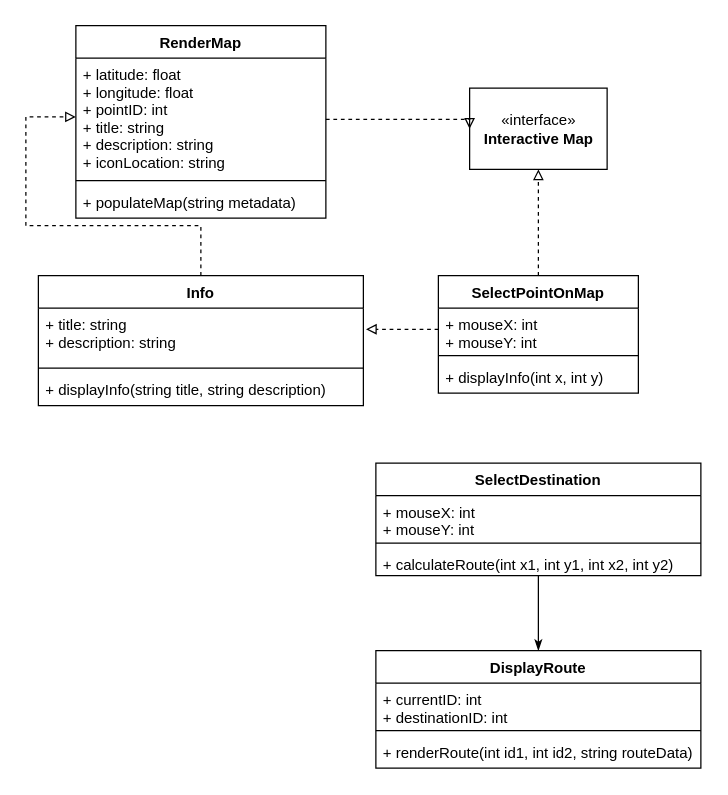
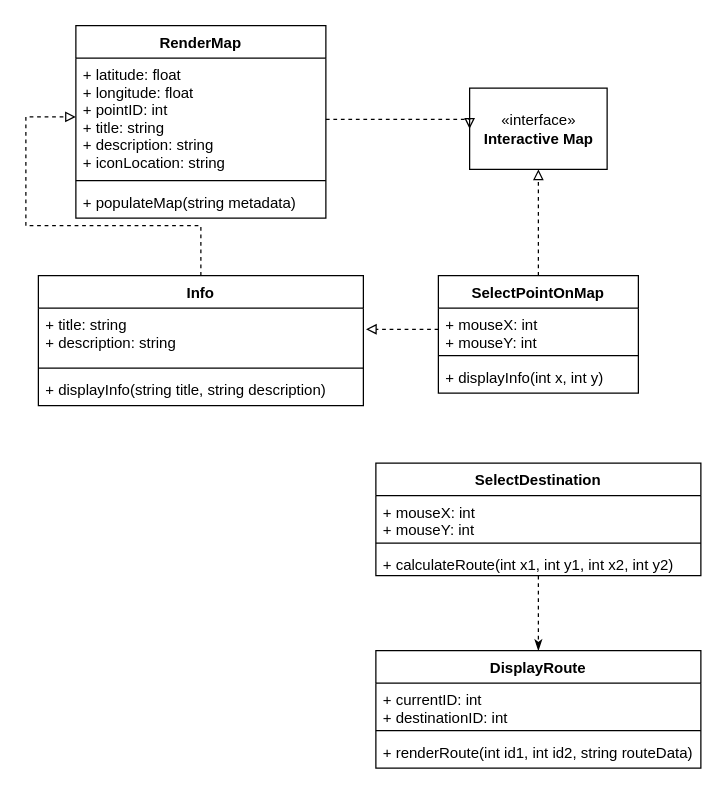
  <mxCell id="0" />
  <mxCell id="1" parent="0" />
  <mxCell id="2" value="«interface»&lt;br&gt;&lt;b&gt;Interactive Map&lt;/b&gt;" style="html=1;" vertex="1" parent="1"><mxGeometry x="375" y="70" width="110" height="65" as="geometry" /></mxCell>
  <mxCell id="3" style="edgeStyle=orthogonalEdgeStyle;rounded=0;orthogonalLoop=1;jettySize=auto;html=1;endArrow=block;endFill=0;dashed=1;" edge="1" parent="1" source="4" target="14"><mxGeometry relative="1" as="geometry"><Array as="points"><mxPoint x="160" y="180" /><mxPoint x="20" y="180" /><mxPoint x="20" y="93" /></Array></mxGeometry></mxCell>
  <mxCell id="4" value="Info" style="swimlane;fontStyle=1;align=center;verticalAlign=top;childLayout=stackLayout;horizontal=1;startSize=26;horizontalStack=0;resizeParent=1;resizeParentMax=0;resizeLast=0;collapsible=1;marginBottom=0;" vertex="1" parent="1"><mxGeometry x="30" y="220" width="260" height="104" as="geometry" /></mxCell>
  <mxCell id="5" value="+ title: string&#10;+ description: string&#10;" style="text;strokeColor=none;fillColor=none;align=left;verticalAlign=top;spacingLeft=4;spacingRight=4;overflow=hidden;rotatable=0;points=[[0,0.5],[1,0.5]];portConstraint=eastwest;" vertex="1" parent="4"><mxGeometry y="26" width="260" height="44" as="geometry" /></mxCell>
  <mxCell id="6" value="" style="line;strokeWidth=1;fillColor=none;align=left;verticalAlign=middle;spacingTop=-1;spacingLeft=3;spacingRight=3;rotatable=0;labelPosition=right;points=[];portConstraint=eastwest;" vertex="1" parent="4"><mxGeometry y="70" width="260" height="8" as="geometry" /></mxCell>
  <mxCell id="7" value="+ displayInfo(string title, string description)" style="text;strokeColor=none;fillColor=none;align=left;verticalAlign=top;spacingLeft=4;spacingRight=4;overflow=hidden;rotatable=0;points=[[0,0.5],[1,0.5]];portConstraint=eastwest;" vertex="1" parent="4"><mxGeometry y="78" width="260" height="26" as="geometry" /></mxCell>
  <mxCell id="8" style="edgeStyle=orthogonalEdgeStyle;rounded=0;orthogonalLoop=1;jettySize=auto;html=1;entryX=0.5;entryY=1;entryDx=0;entryDy=0;endArrow=block;endFill=0;dashed=1;" edge="1" parent="1" source="9" target="2"><mxGeometry relative="1" as="geometry" /></mxCell>
  <mxCell id="9" value="SelectPointOnMap" style="swimlane;fontStyle=1;align=center;verticalAlign=top;childLayout=stackLayout;horizontal=1;startSize=26;horizontalStack=0;resizeParent=1;resizeParentMax=0;resizeLast=0;collapsible=1;marginBottom=0;" vertex="1" parent="1"><mxGeometry x="350" y="220" width="160" height="94" as="geometry" /></mxCell>
  <mxCell id="10" value="+ mouseX: int&#10;+ mouseY: int&#10;" style="text;strokeColor=none;fillColor=none;align=left;verticalAlign=top;spacingLeft=4;spacingRight=4;overflow=hidden;rotatable=0;points=[[0,0.5],[1,0.5]];portConstraint=eastwest;" vertex="1" parent="9"><mxGeometry y="26" width="160" height="34" as="geometry" /></mxCell>
  <mxCell id="11" value="" style="line;strokeWidth=1;fillColor=none;align=left;verticalAlign=middle;spacingTop=-1;spacingLeft=3;spacingRight=3;rotatable=0;labelPosition=right;points=[];portConstraint=eastwest;" vertex="1" parent="9"><mxGeometry y="60" width="160" height="8" as="geometry" /></mxCell>
  <mxCell id="12" value="+ displayInfo(int x, int y)" style="text;strokeColor=none;fillColor=none;align=left;verticalAlign=top;spacingLeft=4;spacingRight=4;overflow=hidden;rotatable=0;points=[[0,0.5],[1,0.5]];portConstraint=eastwest;" vertex="1" parent="9"><mxGeometry y="68" width="160" height="26" as="geometry" /></mxCell>
  <mxCell id="13" value="RenderMap" style="swimlane;fontStyle=1;align=center;verticalAlign=top;childLayout=stackLayout;horizontal=1;startSize=26;horizontalStack=0;resizeParent=1;resizeParentMax=0;resizeLast=0;collapsible=1;marginBottom=0;" vertex="1" parent="1"><mxGeometry x="60" y="20" width="200" height="154" as="geometry" /></mxCell>
  <mxCell id="14" value="+ latitude: float&#10;+ longitude: float&#10;+ pointID: int&#10;+ title: string&#10;+ description: string&#10;+ iconLocation: string&#10;&#10;" style="text;strokeColor=none;fillColor=none;align=left;verticalAlign=top;spacingLeft=4;spacingRight=4;overflow=hidden;rotatable=0;points=[[0,0.5],[1,0.5]];portConstraint=eastwest;" vertex="1" parent="13"><mxGeometry y="26" width="200" height="94" as="geometry" /></mxCell>
  <mxCell id="15" value="" style="line;strokeWidth=1;fillColor=none;align=left;verticalAlign=middle;spacingTop=-1;spacingLeft=3;spacingRight=3;rotatable=0;labelPosition=right;points=[];portConstraint=eastwest;" vertex="1" parent="13"><mxGeometry y="120" width="200" height="8" as="geometry" /></mxCell>
  <mxCell id="16" value="+ populateMap(string metadata)" style="text;strokeColor=none;fillColor=none;align=left;verticalAlign=top;spacingLeft=4;spacingRight=4;overflow=hidden;rotatable=0;points=[[0,0.5],[1,0.5]];portConstraint=eastwest;" vertex="1" parent="13"><mxGeometry y="128" width="200" height="26" as="geometry" /></mxCell>
  <mxCell id="17" style="edgeStyle=orthogonalEdgeStyle;rounded=0;orthogonalLoop=1;jettySize=auto;html=1;entryX=1.008;entryY=0.383;entryDx=0;entryDy=0;entryPerimeter=0;endArrow=block;endFill=0;dashed=1;" edge="1" parent="1" source="10" target="5"><mxGeometry relative="1" as="geometry" /></mxCell>
  <mxCell id="18" style="edgeStyle=orthogonalEdgeStyle;rounded=0;orthogonalLoop=1;jettySize=auto;html=1;entryX=0;entryY=0.5;entryDx=0;entryDy=0;dashed=1;endArrow=block;endFill=0;" edge="1" parent="1" source="14" target="2"><mxGeometry relative="1" as="geometry"><Array as="points"><mxPoint x="270" y="95" /><mxPoint x="270" y="95" /></Array></mxGeometry></mxCell>
- <mxCell id="19" style="edgeStyle=orthogonalEdgeStyle;rounded=0;orthogonalLoop=1;jettySize=auto;html=1;entryX=0.5;entryY=0;entryDx=0;entryDy=0;endArrow=classicThin;endFill=1;" edge="1" parent="1" source="20" target="24"><mxGeometry relative="1" as="geometry" /></mxCell>
+ <mxCell id="19" style="edgeStyle=orthogonalEdgeStyle;rounded=0;orthogonalLoop=1;jettySize=auto;html=1;entryX=0.5;entryY=0;entryDx=0;entryDy=0;endArrow=classicThin;endFill=1;dashed=1;" edge="1" parent="1" source="20" target="24"><mxGeometry relative="1" as="geometry" /></mxCell>
  <mxCell id="20" value="SelectDestination" style="swimlane;fontStyle=1;align=center;verticalAlign=top;childLayout=stackLayout;horizontal=1;startSize=26;horizontalStack=0;resizeParent=1;resizeParentMax=0;resizeLast=0;collapsible=1;marginBottom=0;" vertex="1" parent="1"><mxGeometry x="300" y="370" width="260" height="90" as="geometry" /></mxCell>
  <mxCell id="21" value="+ mouseX: int&#10;+ mouseY: int" style="text;strokeColor=none;fillColor=none;align=left;verticalAlign=top;spacingLeft=4;spacingRight=4;overflow=hidden;rotatable=0;points=[[0,0.5],[1,0.5]];portConstraint=eastwest;" vertex="1" parent="20"><mxGeometry y="26" width="260" height="34" as="geometry" /></mxCell>
  <mxCell id="22" value="" style="line;strokeWidth=1;fillColor=none;align=left;verticalAlign=middle;spacingTop=-1;spacingLeft=3;spacingRight=3;rotatable=0;labelPosition=right;points=[];portConstraint=eastwest;" vertex="1" parent="20"><mxGeometry y="60" width="260" height="8" as="geometry" /></mxCell>
  <mxCell id="23" value="+ calculateRoute(int x1, int y1, int x2, int y2)&#10;" style="text;strokeColor=none;fillColor=none;align=left;verticalAlign=top;spacingLeft=4;spacingRight=4;overflow=hidden;rotatable=0;points=[[0,0.5],[1,0.5]];portConstraint=eastwest;" vertex="1" parent="20"><mxGeometry y="68" width="260" height="22" as="geometry" /></mxCell>
  <mxCell id="24" value="DisplayRoute" style="swimlane;fontStyle=1;align=center;verticalAlign=top;childLayout=stackLayout;horizontal=1;startSize=26;horizontalStack=0;resizeParent=1;resizeParentMax=0;resizeLast=0;collapsible=1;marginBottom=0;" vertex="1" parent="1"><mxGeometry x="300" y="520" width="260" height="94" as="geometry" /></mxCell>
  <mxCell id="25" value="+ currentID: int&#10;+ destinationID: int&#10;" style="text;strokeColor=none;fillColor=none;align=left;verticalAlign=top;spacingLeft=4;spacingRight=4;overflow=hidden;rotatable=0;points=[[0,0.5],[1,0.5]];portConstraint=eastwest;" vertex="1" parent="24"><mxGeometry y="26" width="260" height="34" as="geometry" /></mxCell>
  <mxCell id="26" value="" style="line;strokeWidth=1;fillColor=none;align=left;verticalAlign=middle;spacingTop=-1;spacingLeft=3;spacingRight=3;rotatable=0;labelPosition=right;points=[];portConstraint=eastwest;" vertex="1" parent="24"><mxGeometry y="60" width="260" height="8" as="geometry" /></mxCell>
  <mxCell id="27" value="+ renderRoute(int id1, int id2, string routeData)" style="text;strokeColor=none;fillColor=none;align=left;verticalAlign=top;spacingLeft=4;spacingRight=4;overflow=hidden;rotatable=0;points=[[0,0.5],[1,0.5]];portConstraint=eastwest;" vertex="1" parent="24"><mxGeometry y="68" width="260" height="26" as="geometry" /></mxCell>
